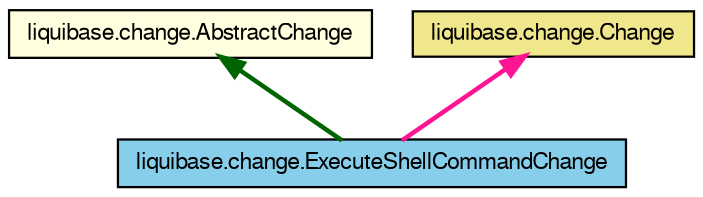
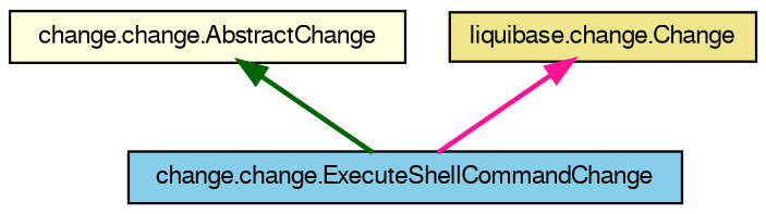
  digraph {
    node [color=black fontname=FreeSans fontsize=10 shape=record style=filled]
    edge [dir=back fontname=FreeSans fontsize=10 labelfontname=FreeSans labelfontsize=10 style=bold]
-   n1 [fillcolor=skyblue fontcolor=black height=0.2 label="liquibase.change.ExecuteShellCommandChange" width=0.4]
-   n2 [fillcolor=lightyellow height=0.2 label="liquibase.change.AbstractChange" width=0.4]
+   n1 [fillcolor=skyblue fontcolor=black height=0.2 label="change.change.ExecuteShellCommandChange" width=0.4]
+   n2 [fillcolor=lightyellow height=0.2 label="change.change.AbstractChange" width=0.4]
    n3 [fillcolor=khaki height=0.2 label="liquibase.change.Change" width=0.4]
    n2 -> n1 [color=darkgreen]
    n3 -> n1 [color=deeppink]
  }
